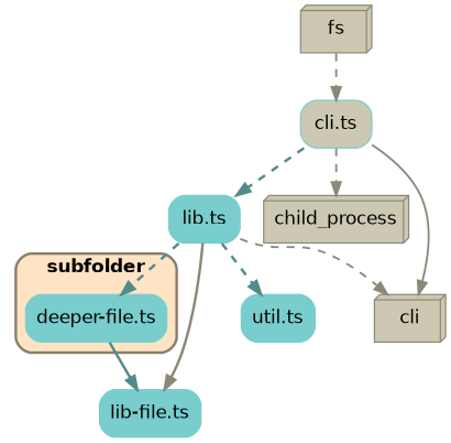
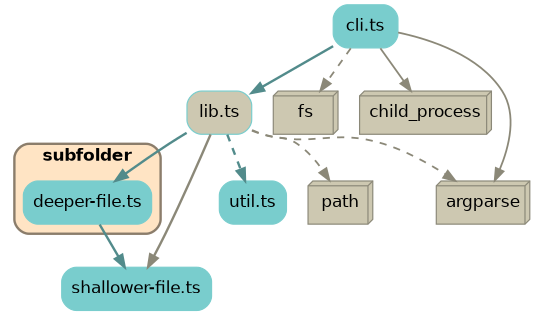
  digraph {
    compound=true
    fontname=helvetica
    rankdir=TB
    splines=true
    node [color=darkslategray3 fontname=helvetica shape=rectangle style="rounded,filled"]
    edge [color=cornsilk4 fontname=helvetica penwidth=2 style=dashed]
    n1 [label="deeper-file.ts"]
-   n2 [label="lib-file.ts"]
-   n3 [label="cli.ts" fillcolor=cornsilk3]
-   n4 [label="lib.ts"]
+   n2 [label="shallower-file.ts"]
+   n3 [label="cli.ts"]
+   n4 [label="lib.ts" fillcolor=cornsilk3]
    fs [color=cornsilk4 fillcolor=cornsilk3 shape=box3d style=filled]
    child_process [color=cornsilk4 fillcolor=cornsilk3 shape=box3d style=filled]
-   argparse [color=cornsilk4 fillcolor=cornsilk3 shape=box3d style=filled label=cli]
+   argparse [color=cornsilk4 fillcolor=cornsilk3 shape=box3d style=filled]
    n8 [label="util.ts"]
+   path [color=cornsilk4 fillcolor=cornsilk3 shape=box3d style=filled]
    subgraph cluster_1 {
      color=bisque4
      fillcolor=bisque
      label=<<b>subfolder</b>>
      penwidth=2
      style="rounded,filled"
      n1
    }
    n1 -> n2 [color=darkslategray4 style=""]
-   n3 -> n4 [color=darkslategray4]
-   fs -> n3 [penwidth=1.5 weight=1]
-   n3 -> child_process [penwidth=1.5 weight=1]
+   n3 -> n4 [color=darkslategray4 style=""]
+   n3 -> fs [penwidth=1.5 weight=1]
+   n3 -> child_process [penwidth=1.5 style=solid weight=1]
    n3 -> argparse [penwidth=1.5 style=solid weight=1]
-   n4 -> n1 [color=darkslategray4]
+   n4 -> n1 [color=darkslategray4 style=""]
    n4 -> n2 [style=""]
    n4 -> argparse [penwidth=1.5 weight=1]
    n4 -> n8 [color=darkslategray4]
+   n4 -> path [penwidth=1.5 weight=1]
  }
